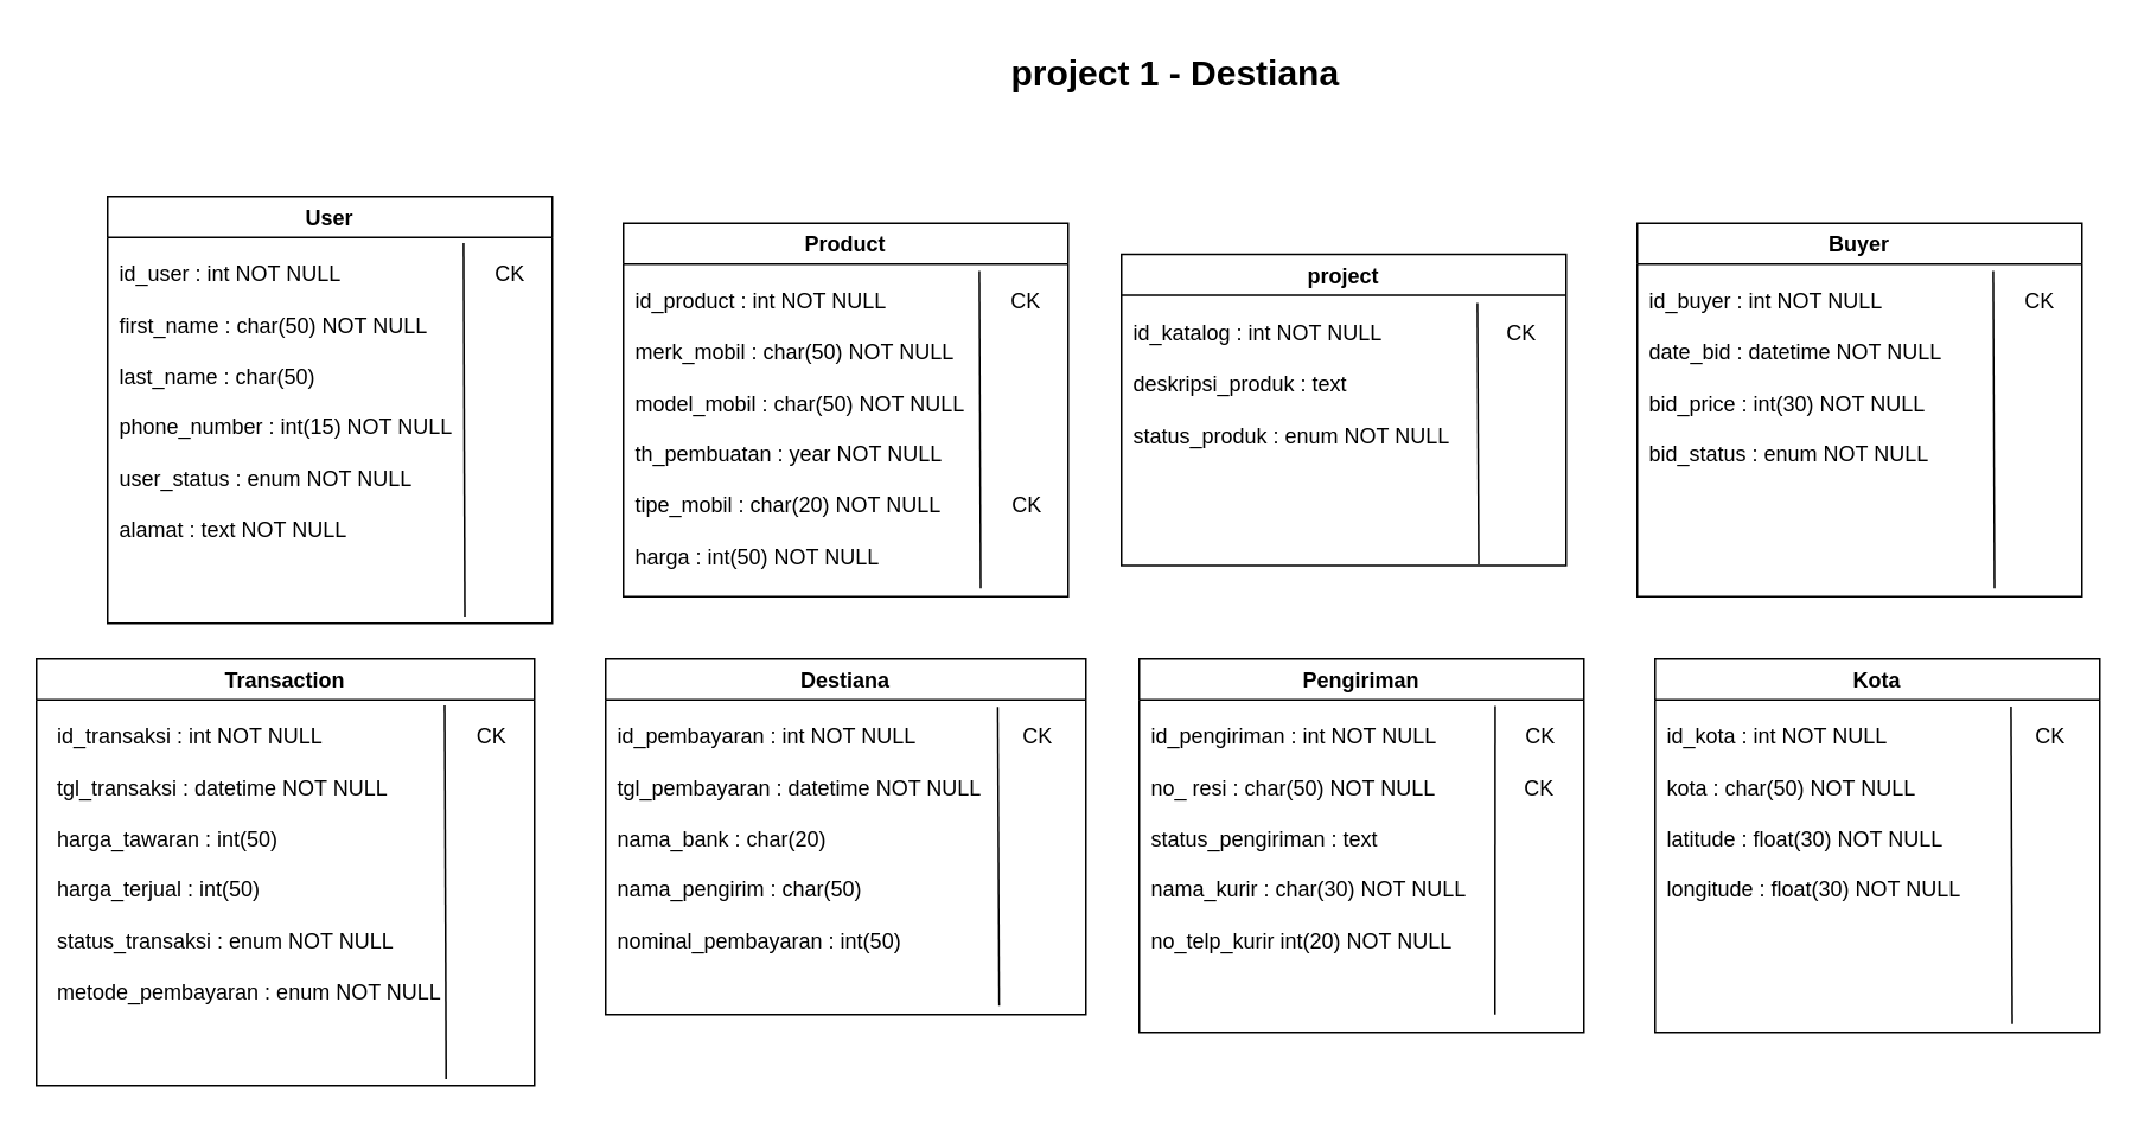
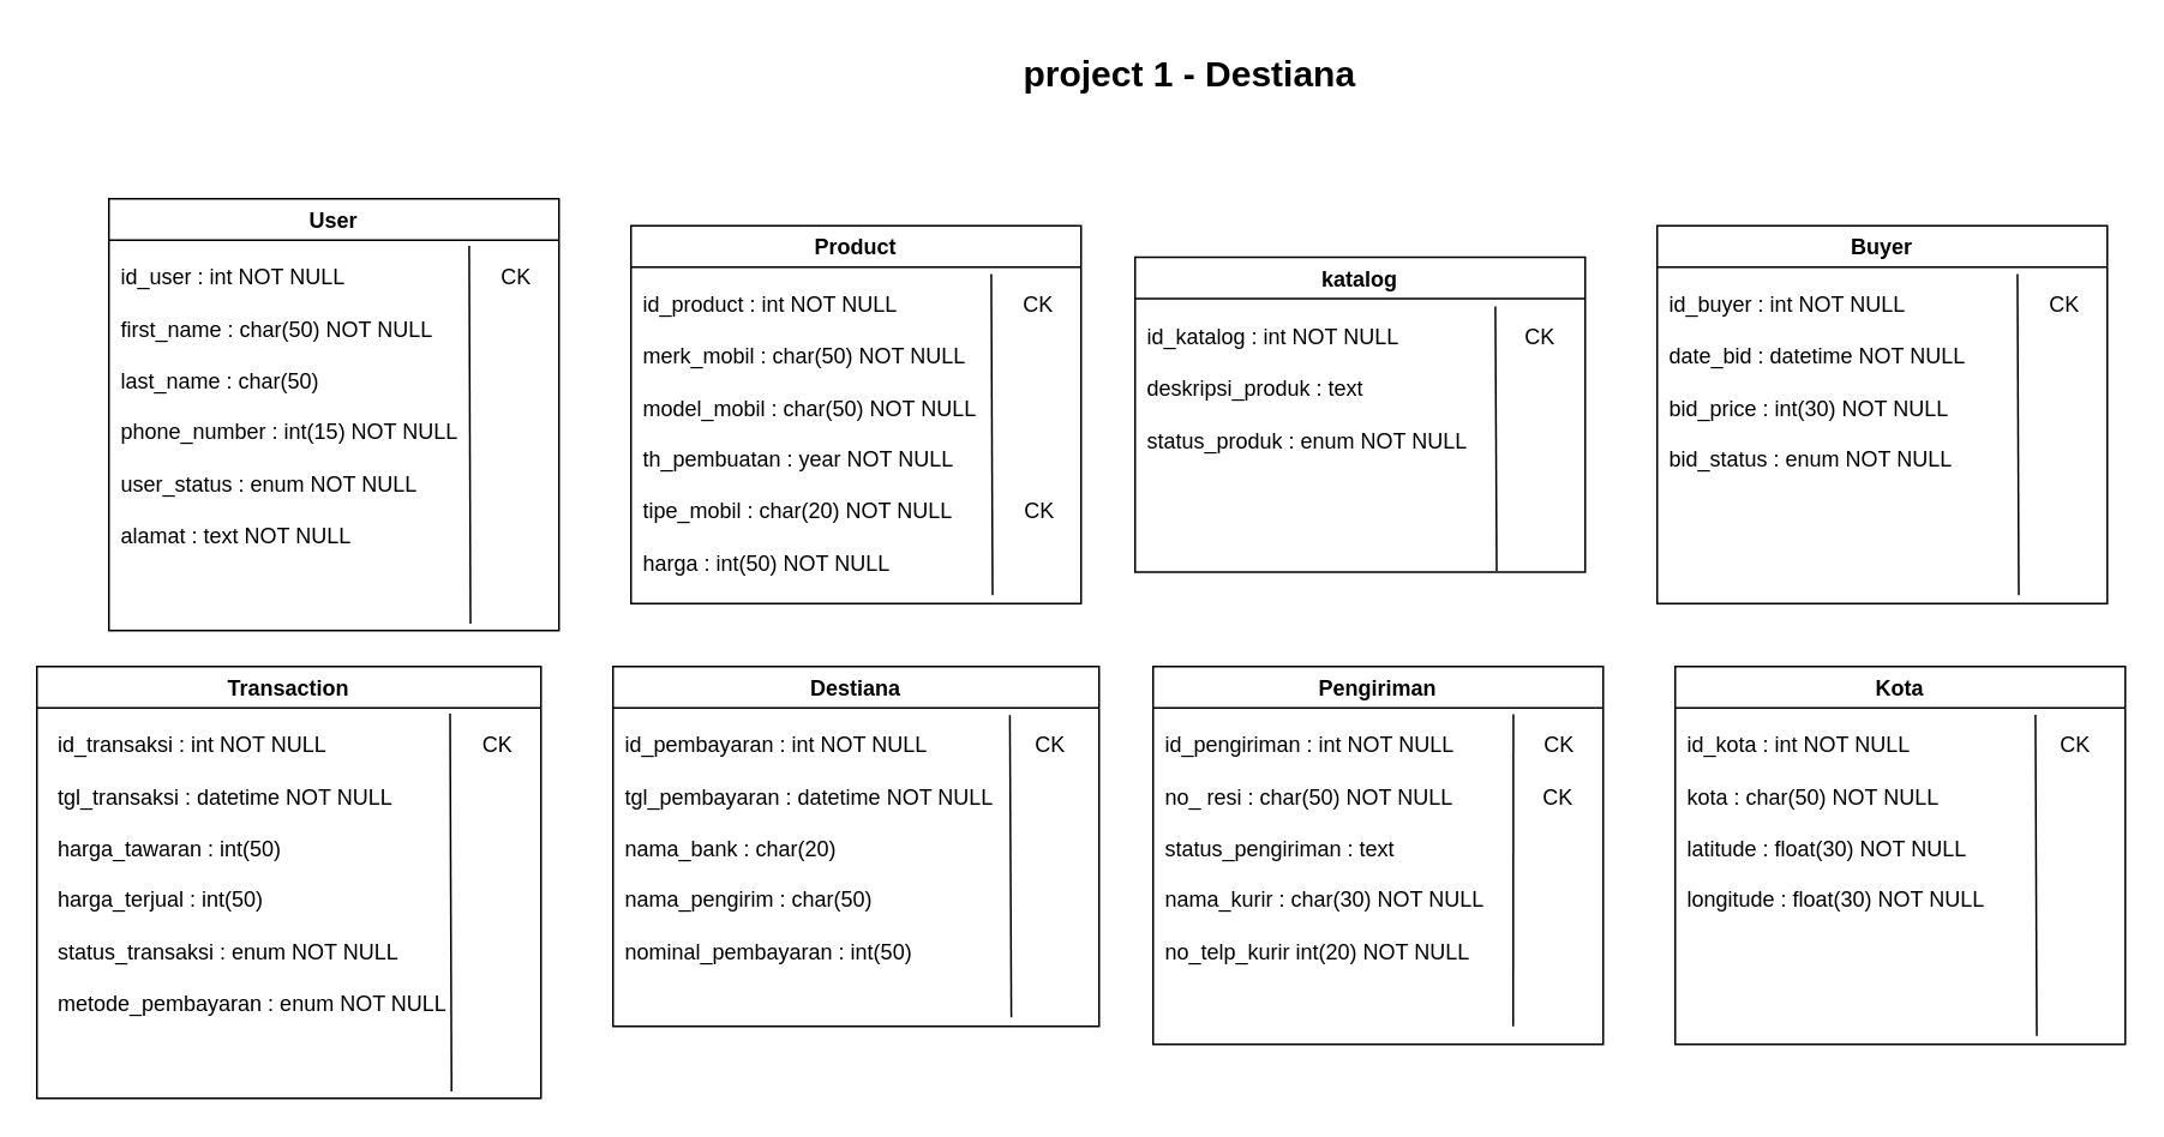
  <mxCell id="0" />
  <mxCell id="1" parent="0" />
  <mxCell id="2" value="User" style="swimlane;" vertex="1" parent="1"><mxGeometry x="60" y="110" width="250" height="240" as="geometry" /></mxCell>
  <mxCell id="3" value="id_user : int NOT NULL&amp;nbsp; &amp;nbsp; &amp;nbsp; &amp;nbsp; &amp;nbsp; &amp;nbsp; &amp;nbsp; &amp;nbsp; &amp;nbsp; &amp;nbsp; &amp;nbsp; &amp;nbsp; &amp;nbsp; CK&amp;nbsp;&lt;br&gt;&lt;br&gt;first_name : char(50) NOT NULL&lt;br&gt;&lt;br&gt;last_name : char(50)&lt;br&gt;&lt;br&gt;phone_number : int(15) NOT NULL&lt;br&gt;&lt;br&gt;user_status : enum NOT NULL&lt;br&gt;&lt;br&gt;alamat : text NOT NULL" style="text;html=1;strokeColor=none;fillColor=none;align=left;verticalAlign=top;whiteSpace=wrap;rounded=0;" vertex="1" parent="2"><mxGeometry x="5" y="30" width="240" height="200" as="geometry" /></mxCell>
  <mxCell id="4" value="" style="endArrow=none;html=1;rounded=0;entryX=0.813;entryY=-0.019;entryDx=0;entryDy=0;entryPerimeter=0;exitX=0.816;exitY=1.031;exitDx=0;exitDy=0;exitPerimeter=0;" edge="1" parent="2" source="3" target="3"><mxGeometry width="50" height="50" relative="1" as="geometry"><mxPoint x="410" y="-30" as="sourcePoint" /><mxPoint x="460" y="-80" as="targetPoint" /></mxGeometry></mxCell>
  <mxCell id="5" value="Kota" style="swimlane;" vertex="1" parent="1"><mxGeometry x="930" y="370" width="250" height="210" as="geometry" /></mxCell>
  <mxCell id="6" value="id_kota : int NOT NULL&amp;nbsp; &amp;nbsp; &amp;nbsp; &amp;nbsp; &amp;nbsp; &amp;nbsp; &amp;nbsp; &amp;nbsp; &amp;nbsp; &amp;nbsp; &amp;nbsp; &amp;nbsp; &amp;nbsp;CK&amp;nbsp;&lt;br&gt;&lt;br&gt;kota : char(50) NOT NULL&lt;br&gt;&lt;br&gt;latitude : float(30) NOT NULL&amp;nbsp; &amp;nbsp; &amp;nbsp; &amp;nbsp; &amp;nbsp; &amp;nbsp; &amp;nbsp; &amp;nbsp;&amp;nbsp;&lt;br&gt;&lt;br&gt;longitude : float(30) NOT NULL" style="text;html=1;strokeColor=none;fillColor=none;align=left;verticalAlign=top;whiteSpace=wrap;rounded=0;" vertex="1" parent="5"><mxGeometry x="5" y="30" width="240" height="170" as="geometry" /></mxCell>
  <mxCell id="7" value="" style="endArrow=none;html=1;rounded=0;entryX=0.813;entryY=-0.019;entryDx=0;entryDy=0;entryPerimeter=0;exitX=0.816;exitY=1.031;exitDx=0;exitDy=0;exitPerimeter=0;" edge="1" parent="5" source="6" target="6"><mxGeometry width="50" height="50" relative="1" as="geometry"><mxPoint x="410" y="-30" as="sourcePoint" /><mxPoint x="460" y="-80" as="targetPoint" /></mxGeometry></mxCell>
  <mxCell id="8" value="Product" style="swimlane;" vertex="1" parent="1"><mxGeometry x="350" y="125" width="250" height="210" as="geometry" /></mxCell>
  <mxCell id="9" value="id_product : int NOT NULL&amp;nbsp; &amp;nbsp; &amp;nbsp; &amp;nbsp; &amp;nbsp; &amp;nbsp; &amp;nbsp; &amp;nbsp; &amp;nbsp; &amp;nbsp; &amp;nbsp;CK&amp;nbsp;&lt;br&gt;&lt;br&gt;merk_mobil : char(50) NOT NULL&lt;br&gt;&lt;br&gt;model_mobil : char(50) NOT NULL&lt;br&gt;&lt;br&gt;th_pembuatan : year NOT NULL&lt;br&gt;&lt;br&gt;tipe_mobil : char(20) NOT NULL&amp;nbsp; &amp;nbsp; &amp;nbsp; &amp;nbsp; &amp;nbsp; &amp;nbsp; CK&lt;br&gt;&lt;br&gt;harga : int(50) NOT NULL" style="text;html=1;strokeColor=none;fillColor=none;align=left;verticalAlign=top;whiteSpace=wrap;rounded=0;" vertex="1" parent="8"><mxGeometry x="5" y="30" width="240" height="170" as="geometry" /></mxCell>
  <mxCell id="10" value="" style="endArrow=none;html=1;rounded=0;entryX=0.813;entryY=-0.019;entryDx=0;entryDy=0;entryPerimeter=0;exitX=0.816;exitY=1.031;exitDx=0;exitDy=0;exitPerimeter=0;" edge="1" parent="8" source="9" target="9"><mxGeometry width="50" height="50" relative="1" as="geometry"><mxPoint x="410" y="-30" as="sourcePoint" /><mxPoint x="460" y="-80" as="targetPoint" /></mxGeometry></mxCell>
- <mxCell id="11" value="project" style="swimlane;" vertex="1" parent="1"><mxGeometry x="630" y="142.5" width="250" height="175" as="geometry" /></mxCell>
+ <mxCell id="11" value="katalog" style="swimlane;" vertex="1" parent="1"><mxGeometry x="630" y="142.5" width="250" height="175" as="geometry" /></mxCell>
  <mxCell id="12" value="id_katalog : int NOT NULL&amp;nbsp; &amp;nbsp; &amp;nbsp; &amp;nbsp; &amp;nbsp; &amp;nbsp; &amp;nbsp; &amp;nbsp; &amp;nbsp; &amp;nbsp; &amp;nbsp;CK&lt;br&gt;&lt;br&gt;deskripsi_produk : text&amp;nbsp;&lt;br&gt;&lt;br&gt;status_produk : enum NOT NULL" style="text;html=1;strokeColor=none;fillColor=none;align=left;verticalAlign=top;whiteSpace=wrap;rounded=0;" vertex="1" parent="11"><mxGeometry x="5" y="30" width="240" height="140" as="geometry" /></mxCell>
  <mxCell id="13" value="" style="endArrow=none;html=1;rounded=0;entryX=0.813;entryY=-0.019;entryDx=0;entryDy=0;entryPerimeter=0;exitX=0.816;exitY=1.031;exitDx=0;exitDy=0;exitPerimeter=0;" edge="1" parent="11" source="12" target="12"><mxGeometry width="50" height="50" relative="1" as="geometry"><mxPoint x="410" y="-30" as="sourcePoint" /><mxPoint x="460" y="-80" as="targetPoint" /></mxGeometry></mxCell>
  <mxCell id="14" value="Transaction" style="swimlane;" vertex="1" parent="1"><mxGeometry x="20" y="370" width="280" height="240" as="geometry" /></mxCell>
  <mxCell id="15" value="id_transaksi : int NOT NULL&amp;nbsp; &amp;nbsp; &amp;nbsp; &amp;nbsp; &amp;nbsp; &amp;nbsp; &amp;nbsp; &amp;nbsp; &amp;nbsp; &amp;nbsp; &amp;nbsp; &amp;nbsp; &amp;nbsp; CK&amp;nbsp;&lt;br&gt;&lt;br&gt;tgl_transaksi : datetime NOT NULL&lt;br&gt;&lt;br&gt;harga_tawaran : int(50)&amp;nbsp;&lt;br&gt;&lt;br&gt;harga_terjual : int(50)&amp;nbsp;&lt;br&gt;&lt;br&gt;status_transaksi : enum NOT NULL&lt;br&gt;&lt;br&gt;metode_pembayaran : enum NOT NULL&amp;nbsp; &amp;nbsp; &amp;nbsp; &amp;nbsp;&amp;nbsp;" style="text;html=1;strokeColor=none;fillColor=none;align=left;verticalAlign=top;whiteSpace=wrap;rounded=0;" vertex="1" parent="14"><mxGeometry x="10" y="30" width="270" height="200" as="geometry" /></mxCell>
  <mxCell id="16" value="" style="endArrow=none;html=1;rounded=0;entryX=0.813;entryY=-0.019;entryDx=0;entryDy=0;entryPerimeter=0;exitX=0.816;exitY=1.031;exitDx=0;exitDy=0;exitPerimeter=0;" edge="1" parent="14" source="15" target="15"><mxGeometry width="50" height="50" relative="1" as="geometry"><mxPoint x="410" y="-30" as="sourcePoint" /><mxPoint x="460" y="-80" as="targetPoint" /></mxGeometry></mxCell>
  <mxCell id="17" value="Destiana" style="swimlane;" vertex="1" parent="1"><mxGeometry x="340" y="370" width="270" height="200" as="geometry" /></mxCell>
  <mxCell id="18" value="id_pembayaran : int NOT NULL&amp;nbsp; &amp;nbsp; &amp;nbsp; &amp;nbsp; &amp;nbsp; &amp;nbsp; &amp;nbsp; &amp;nbsp; &amp;nbsp; CK&amp;nbsp;&lt;br&gt;&lt;br&gt;tgl_pembayaran : datetime NOT NULL&lt;br&gt;&lt;br&gt;nama_bank : char(20)&amp;nbsp;&lt;br&gt;&lt;br&gt;nama_pengirim : char(50)&amp;nbsp;&lt;br&gt;&lt;br&gt;nominal_pembayaran : int(50)&amp;nbsp;&lt;br&gt;&lt;br&gt;&amp;nbsp; &amp;nbsp; &amp;nbsp; &amp;nbsp;&amp;nbsp;" style="text;html=1;strokeColor=none;fillColor=none;align=left;verticalAlign=top;whiteSpace=wrap;rounded=0;" vertex="1" parent="17"><mxGeometry x="5" y="30" width="265" height="160" as="geometry" /></mxCell>
  <mxCell id="19" value="" style="endArrow=none;html=1;rounded=0;entryX=0.813;entryY=-0.019;entryDx=0;entryDy=0;entryPerimeter=0;exitX=0.816;exitY=1.031;exitDx=0;exitDy=0;exitPerimeter=0;" edge="1" parent="17" source="18" target="18"><mxGeometry width="50" height="50" relative="1" as="geometry"><mxPoint x="410" y="-30" as="sourcePoint" /><mxPoint x="460" y="-80" as="targetPoint" /></mxGeometry></mxCell>
  <mxCell id="20" value="Pengiriman" style="swimlane;" vertex="1" parent="1"><mxGeometry x="640" y="370" width="250" height="210" as="geometry" /></mxCell>
  <mxCell id="21" value="id_pengiriman : int NOT NULL&amp;nbsp; &amp;nbsp; &amp;nbsp; &amp;nbsp; &amp;nbsp; &amp;nbsp; &amp;nbsp; &amp;nbsp;CK&amp;nbsp;&lt;br&gt;&lt;br&gt;no_ resi : char(50) NOT NULL&amp;nbsp; &amp;nbsp; &amp;nbsp; &amp;nbsp; &amp;nbsp; &amp;nbsp; &amp;nbsp; &amp;nbsp;CK&lt;br&gt;&lt;br&gt;status_pengiriman : text&amp;nbsp;&lt;br&gt;&lt;br&gt;nama_kurir : char(30) NOT NULL&lt;br&gt;&lt;br&gt;no_telp_kurir int(20) NOT NULL&amp;nbsp; &amp;nbsp; &amp;nbsp; &amp;nbsp; &amp;nbsp; &amp;nbsp; &amp;nbsp;" style="text;html=1;strokeColor=none;fillColor=none;align=left;verticalAlign=top;whiteSpace=wrap;rounded=0;" vertex="1" parent="20"><mxGeometry x="5" y="30" width="240" height="180" as="geometry" /></mxCell>
  <mxCell id="22" value="" style="endArrow=none;html=1;rounded=0;entryX=0.813;entryY=-0.019;entryDx=0;entryDy=0;entryPerimeter=0;" edge="1" parent="20" target="21"><mxGeometry width="50" height="50" relative="1" as="geometry"><mxPoint x="200" y="200" as="sourcePoint" /><mxPoint x="460" y="-80" as="targetPoint" /></mxGeometry></mxCell>
  <mxCell id="23" value="Buyer" style="swimlane;" vertex="1" parent="1"><mxGeometry x="920" y="125" width="250" height="210" as="geometry" /></mxCell>
  <mxCell id="24" value="id_buyer : int NOT NULL&amp;nbsp; &amp;nbsp; &amp;nbsp; &amp;nbsp; &amp;nbsp; &amp;nbsp; &amp;nbsp; &amp;nbsp; &amp;nbsp; &amp;nbsp; &amp;nbsp; &amp;nbsp; CK&lt;br&gt;&lt;br&gt;date_bid : datetime NOT NULL&lt;br&gt;&lt;br&gt;bid_price : int(30) NOT NULL&lt;br&gt;&lt;br&gt;bid_status : enum NOT NULL" style="text;html=1;strokeColor=none;fillColor=none;align=left;verticalAlign=top;whiteSpace=wrap;rounded=0;" vertex="1" parent="23"><mxGeometry x="5" y="30" width="240" height="170" as="geometry" /></mxCell>
  <mxCell id="25" value="" style="endArrow=none;html=1;rounded=0;entryX=0.813;entryY=-0.019;entryDx=0;entryDy=0;entryPerimeter=0;exitX=0.816;exitY=1.031;exitDx=0;exitDy=0;exitPerimeter=0;" edge="1" parent="23" source="24" target="24"><mxGeometry width="50" height="50" relative="1" as="geometry"><mxPoint x="410" y="-30" as="sourcePoint" /><mxPoint x="460" y="-80" as="targetPoint" /></mxGeometry></mxCell>
  <mxCell id="26" value="project 1 - Destiana" style="text;strokeColor=none;fillColor=none;html=1;fontSize=20;fontStyle=1;verticalAlign=middle;align=center;" vertex="1" parent="1"><mxGeometry x="540" y="20" width="240" height="40" as="geometry" /></mxCell>
